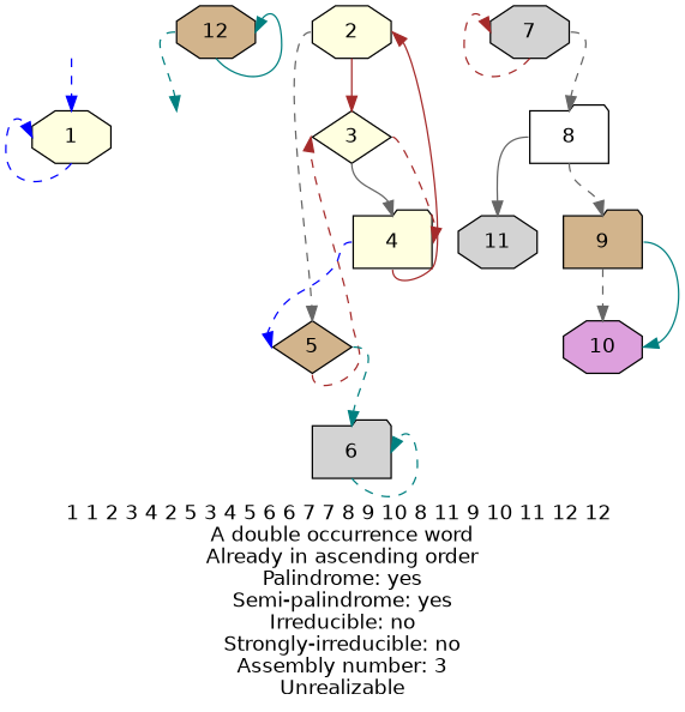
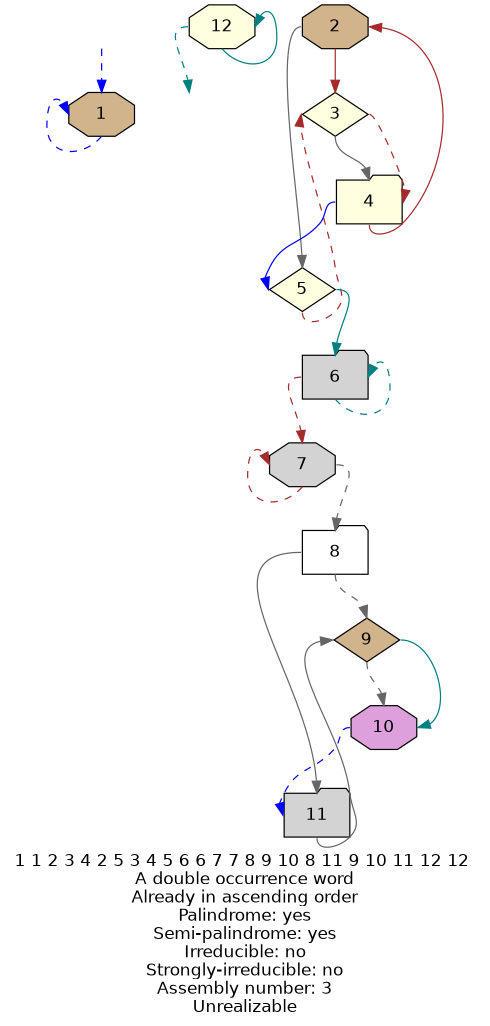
  digraph {
    fontname=Helvetica
    label="1 1 2 3 4 2 5 3 4 5 6 6 7 7 8 9 10 8 11 9 10 11 12 12 \nA double occurrence word\nAlready in ascending order\nPalindrome: yes\nSemi-palindrome: yes\nIrreducible: no\nStrongly-irreducible: no\nAssembly number: 3\nUnrealizable\n"
    node [fontname=Helvetica shape=octagon style=filled fillcolor=tan]
    edge [color=gray40 headport=n style=dashed tailport=s]
    a [shape=diamond style=invis fillcolor=""]
-   1 [fillcolor=lightyellow]
+   1
    b [shape=diamond style=invis fillcolor=""]
-   2 [fillcolor=lightyellow]
+   2
    3 [fillcolor=lightyellow shape=diamond]
-   5 [shape=diamond]
+   5 [fillcolor=lightyellow shape=diamond]
    4 [fillcolor=lightyellow shape=folder]
    6 [fillcolor=lightgrey shape=folder]
    7 [fillcolor=lightgrey]
    8 [fillcolor=white shape=folder]
-   9 [shape=folder]
-   11 [fillcolor=lightgrey]
+   9 [shape=diamond]
+   11 [fillcolor=lightgrey shape=folder]
    10 [fillcolor=plum]
-   12
+   12 [fillcolor=lightyellow]
    a -> 1 [color=blue]
    1 -> 1 [color=blue headport=w]
    2 -> 3 [color=brown style=solid]
-   2 -> 5 [tailport=w]
+   2 -> 5 [style=solid tailport=w]
    3 -> 4 [style=solid]
    3 -> 4 [color=brown headport=e tailport=e]
    5 -> 3 [color=brown headport=w]
-   5 -> 6 [color=teal tailport=e]
+   5 -> 6 [color=teal style=solid tailport=e]
    4 -> 2 [color=brown headport=e style=solid]
-   4 -> 5 [color=blue headport=w tailport=w]
+   4 -> 5 [color=blue headport=w style=solid tailport=w]
    6 -> 6 [color=teal headport=e]
+   6 -> 7 [color=brown tailport=w]
    7 -> 7 [color=brown headport=w]
    7 -> 8 [tailport=e]
    8 -> 9
    8 -> 11 [style=solid tailport=w]
    9 -> 10
    9 -> 10 [color=teal headport=e style=solid tailport=e]
+   11 -> 9 [headport=w style=solid]
+   10 -> 11 [color=blue headport=w tailport=w]
    12 -> b [color=teal tailport=w]
    12 -> 12 [color=teal headport=e style=solid]
  }
